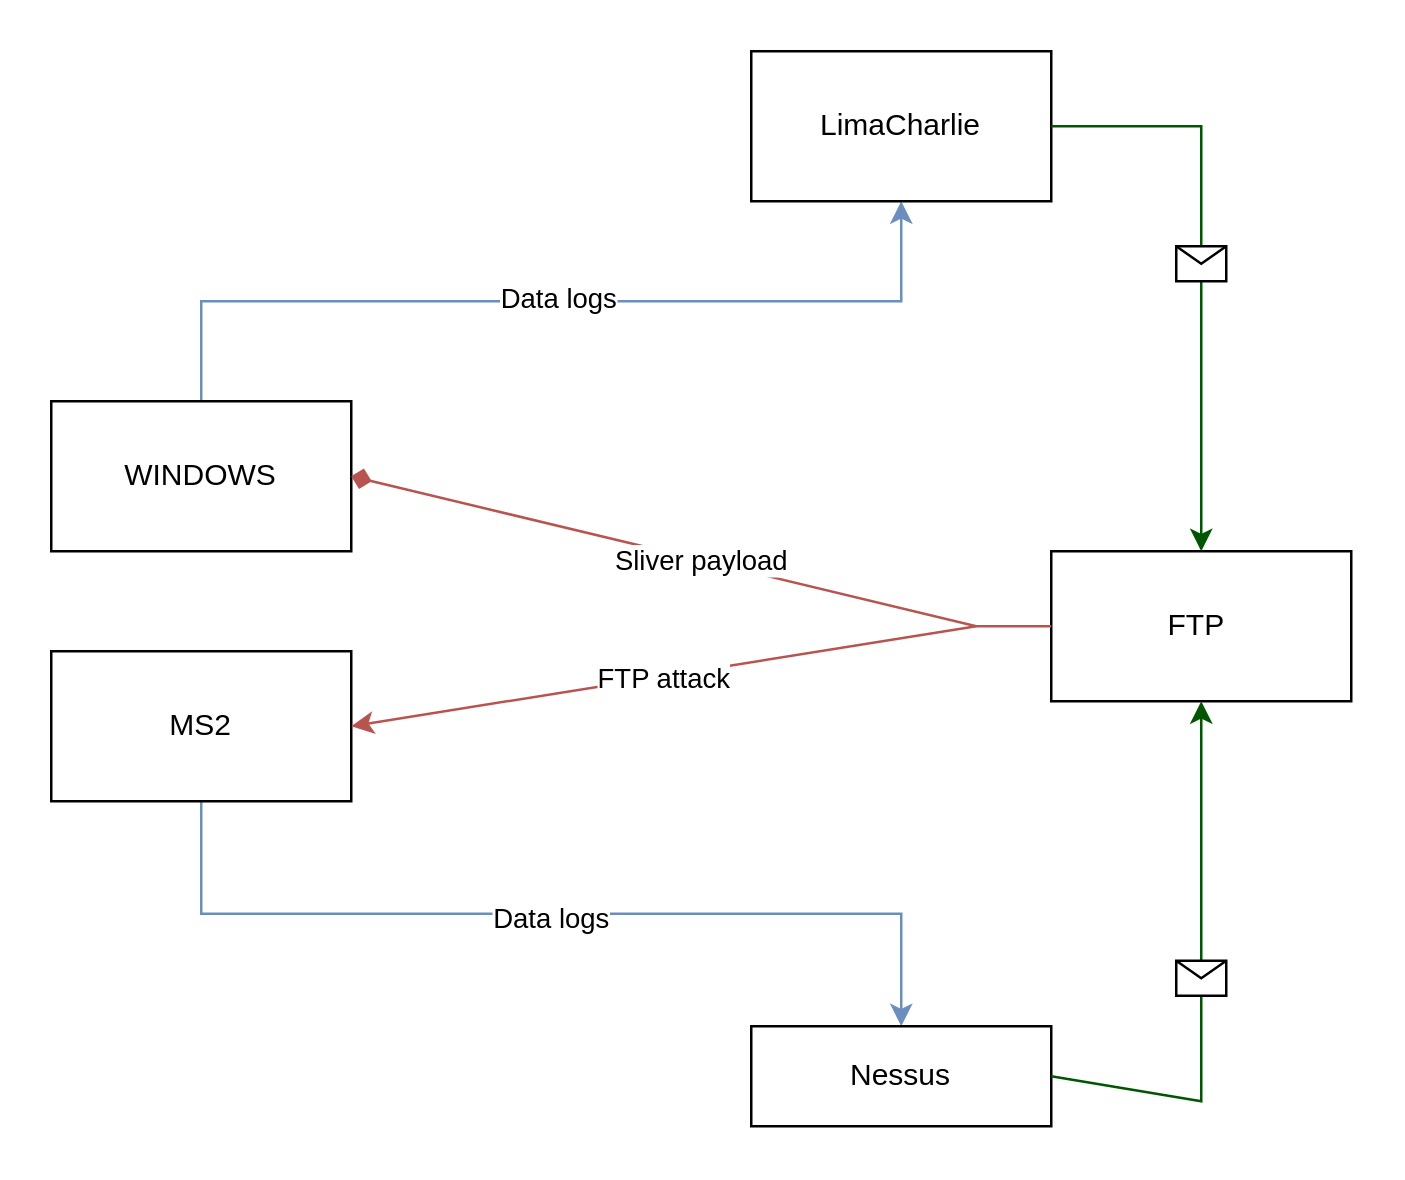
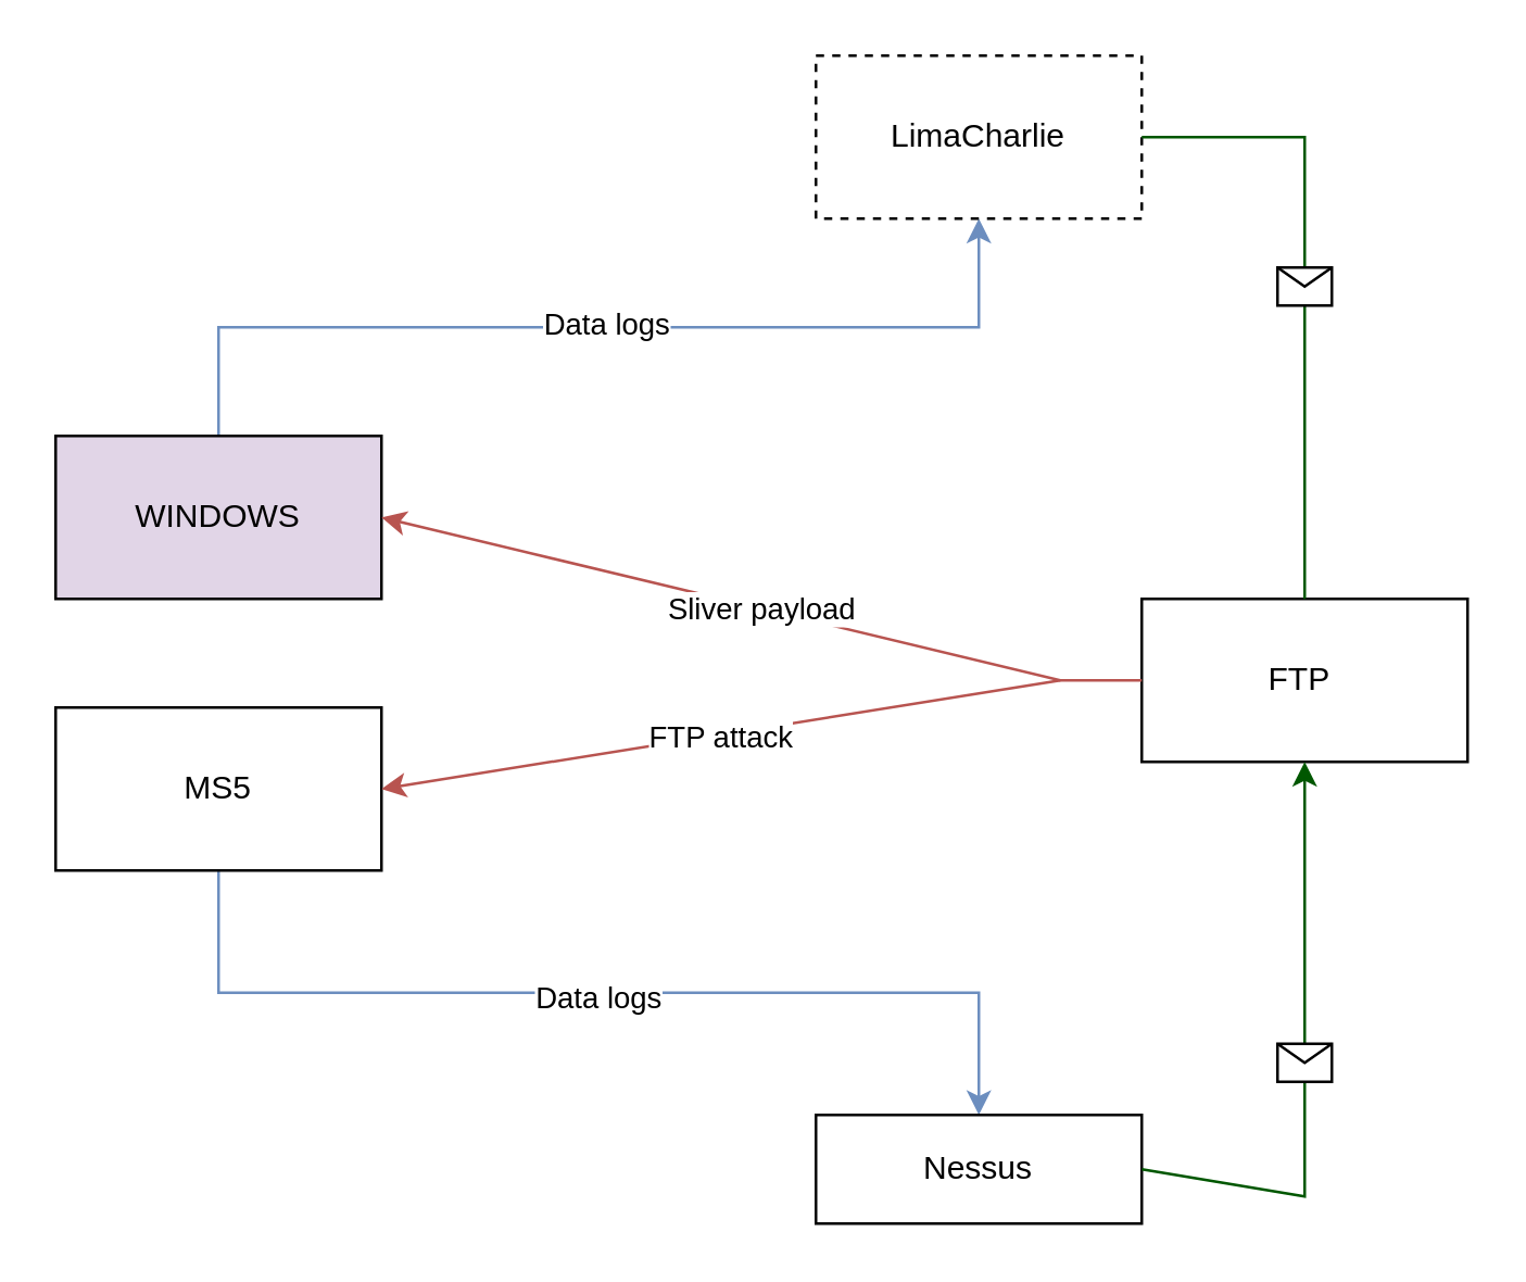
  <mxCell id="0" />
  <mxCell id="1" parent="0" />
  <mxCell id="2" style="edgeStyle=orthogonalEdgeStyle;rounded=0;orthogonalLoop=1;jettySize=auto;html=1;exitX=0.5;exitY=0;exitDx=0;exitDy=0;entryX=0.5;entryY=1;entryDx=0;entryDy=0;fillColor=#dae8fc;strokeColor=#6c8ebf;" edge="1" parent="1" source="6" target="8"><mxGeometry relative="1" as="geometry" /></mxCell>
  <mxCell id="3" value="Data logs" style="edgeLabel;html=1;align=center;verticalAlign=middle;resizable=0;points=[];" vertex="1" connectable="0" parent="2"><mxGeometry x="0.009" y="2" relative="1" as="geometry"><mxPoint as="offset" /></mxGeometry></mxCell>
  <mxCell id="4" style="edgeStyle=orthogonalEdgeStyle;rounded=0;orthogonalLoop=1;jettySize=auto;html=1;entryX=0.5;entryY=0;entryDx=0;entryDy=0;fillColor=#dae8fc;strokeColor=#6c8ebf;exitX=0.5;exitY=1;exitDx=0;exitDy=0;" edge="1" parent="1" source="12" target="9"><mxGeometry relative="1" as="geometry"><mxPoint x="80" y="340" as="sourcePoint" /></mxGeometry></mxCell>
  <mxCell id="5" value="Data logs" style="edgeLabel;html=1;align=center;verticalAlign=middle;resizable=0;points=[];" vertex="1" connectable="0" parent="4"><mxGeometry x="-0.005" y="-1" relative="1" as="geometry"><mxPoint as="offset" /></mxGeometry></mxCell>
- <mxCell id="6" value="WINDOWS" style="rounded=0;whiteSpace=wrap;html=1;" parent="1" vertex="1"><mxGeometry x="20" y="160" width="120" height="60" as="geometry" /></mxCell>
+ <mxCell id="6" value="WINDOWS" style="rounded=0;whiteSpace=wrap;html=1;fillColor=#e1d5e7;" parent="1" vertex="1"><mxGeometry x="20" y="160" width="120" height="60" as="geometry" /></mxCell>
  <mxCell id="7" value="FTP&amp;nbsp;" style="rounded=0;whiteSpace=wrap;html=1;" parent="1" vertex="1"><mxGeometry x="420" y="220" width="120" height="60" as="geometry" /></mxCell>
- <mxCell id="8" value="LimaCharlie" style="rounded=0;whiteSpace=wrap;html=1;" parent="1" vertex="1"><mxGeometry x="300" y="20" width="120" height="60" as="geometry" /></mxCell>
+ <mxCell id="8" value="LimaCharlie" style="rounded=0;whiteSpace=wrap;html=1;dashed=1;" parent="1" vertex="1"><mxGeometry x="300" y="20" width="120" height="60" as="geometry" /></mxCell>
  <mxCell id="9" value="Nessus" style="rounded=0;whiteSpace=wrap;html=1;" parent="1" vertex="1"><mxGeometry x="300" y="410" width="120" height="40" as="geometry" /></mxCell>
- <mxCell id="10" value="" style="endArrow=diamond;html=1;rounded=0;exitX=0;exitY=0.5;exitDx=0;exitDy=0;entryX=1;entryY=0.5;entryDx=0;entryDy=0;fillColor=#f8cecc;strokeColor=#b85450;" edge="1" parent="1" source="7" target="6"><mxGeometry relative="1" as="geometry"><mxPoint x="180" y="330" as="sourcePoint" /><mxPoint x="180" y="280" as="targetPoint" /><Array as="points"><mxPoint x="390" y="250" /></Array></mxGeometry></mxCell>
+ <mxCell id="10" value="" style="endArrow=classic;html=1;rounded=0;exitX=0;exitY=0.5;exitDx=0;exitDy=0;entryX=1;entryY=0.5;entryDx=0;entryDy=0;fillColor=#f8cecc;strokeColor=#b85450;" edge="1" parent="1" source="7" target="6"><mxGeometry relative="1" as="geometry"><mxPoint x="180" y="330" as="sourcePoint" /><mxPoint x="180" y="280" as="targetPoint" /><Array as="points"><mxPoint x="390" y="250" /></Array></mxGeometry></mxCell>
  <mxCell id="11" value="Sliver payload" style="edgeLabel;resizable=0;html=1;;align=center;verticalAlign=middle;" connectable="0" vertex="1" parent="10"><mxGeometry relative="1" as="geometry" /></mxCell>
- <mxCell id="12" value="MS2" style="rounded=0;whiteSpace=wrap;html=1;" vertex="1" parent="1"><mxGeometry x="20" y="260" width="120" height="60" as="geometry" /></mxCell>
+ <mxCell id="12" value="MS5" style="rounded=0;whiteSpace=wrap;html=1;" vertex="1" parent="1"><mxGeometry x="20" y="260" width="120" height="60" as="geometry" /></mxCell>
  <mxCell id="13" value="" style="endArrow=classic;html=1;rounded=0;entryX=1;entryY=0.5;entryDx=0;entryDy=0;fillColor=#f8cecc;strokeColor=#b85450;" edge="1" parent="1" target="12"><mxGeometry relative="1" as="geometry"><mxPoint x="390" y="250" as="sourcePoint" /><mxPoint x="440" y="300" as="targetPoint" /></mxGeometry></mxCell>
  <mxCell id="14" value="FTP attack" style="edgeLabel;resizable=0;html=1;;align=center;verticalAlign=middle;" connectable="0" vertex="1" parent="13"><mxGeometry relative="1" as="geometry" /></mxCell>
- <mxCell id="15" value="" style="endArrow=classic;html=1;rounded=0;exitX=1;exitY=0.5;exitDx=0;exitDy=0;entryX=0.5;entryY=0;entryDx=0;entryDy=0;fillColor=#008a00;strokeColor=#005700;" edge="1" parent="1" source="8" target="7"><mxGeometry relative="1" as="geometry"><mxPoint x="450" y="50" as="sourcePoint" /><mxPoint x="510" y="220" as="targetPoint" /><Array as="points"><mxPoint x="480" y="50" /></Array></mxGeometry></mxCell>
+ <mxCell id="15" value="" style="endArrow=none;html=1;rounded=0;exitX=1;exitY=0.5;exitDx=0;exitDy=0;entryX=0.5;entryY=0;entryDx=0;entryDy=0;fillColor=#008a00;strokeColor=#005700;" edge="1" parent="1" source="8" target="7"><mxGeometry relative="1" as="geometry"><mxPoint x="450" y="50" as="sourcePoint" /><mxPoint x="510" y="220" as="targetPoint" /><Array as="points"><mxPoint x="480" y="50" /></Array></mxGeometry></mxCell>
  <mxCell id="16" value="" style="shape=message;html=1;outlineConnect=0;" vertex="1" parent="15"><mxGeometry width="20" height="14" relative="1" as="geometry"><mxPoint x="-10" y="-7" as="offset" /></mxGeometry></mxCell>
  <mxCell id="17" value="" style="endArrow=classic;html=1;rounded=0;exitX=1;exitY=0.5;exitDx=0;exitDy=0;entryX=0.5;entryY=1;entryDx=0;entryDy=0;fillColor=#008a00;strokeColor=#005700;" edge="1" parent="1" source="9" target="7"><mxGeometry relative="1" as="geometry"><mxPoint x="520" y="380" as="sourcePoint" /><mxPoint x="620" y="380" as="targetPoint" /><Array as="points"><mxPoint x="480" y="440" /></Array></mxGeometry></mxCell>
  <mxCell id="18" value="" style="shape=message;html=1;outlineConnect=0;" vertex="1" parent="17"><mxGeometry width="20" height="14" relative="1" as="geometry"><mxPoint x="-10" y="-7" as="offset" /></mxGeometry></mxCell>
